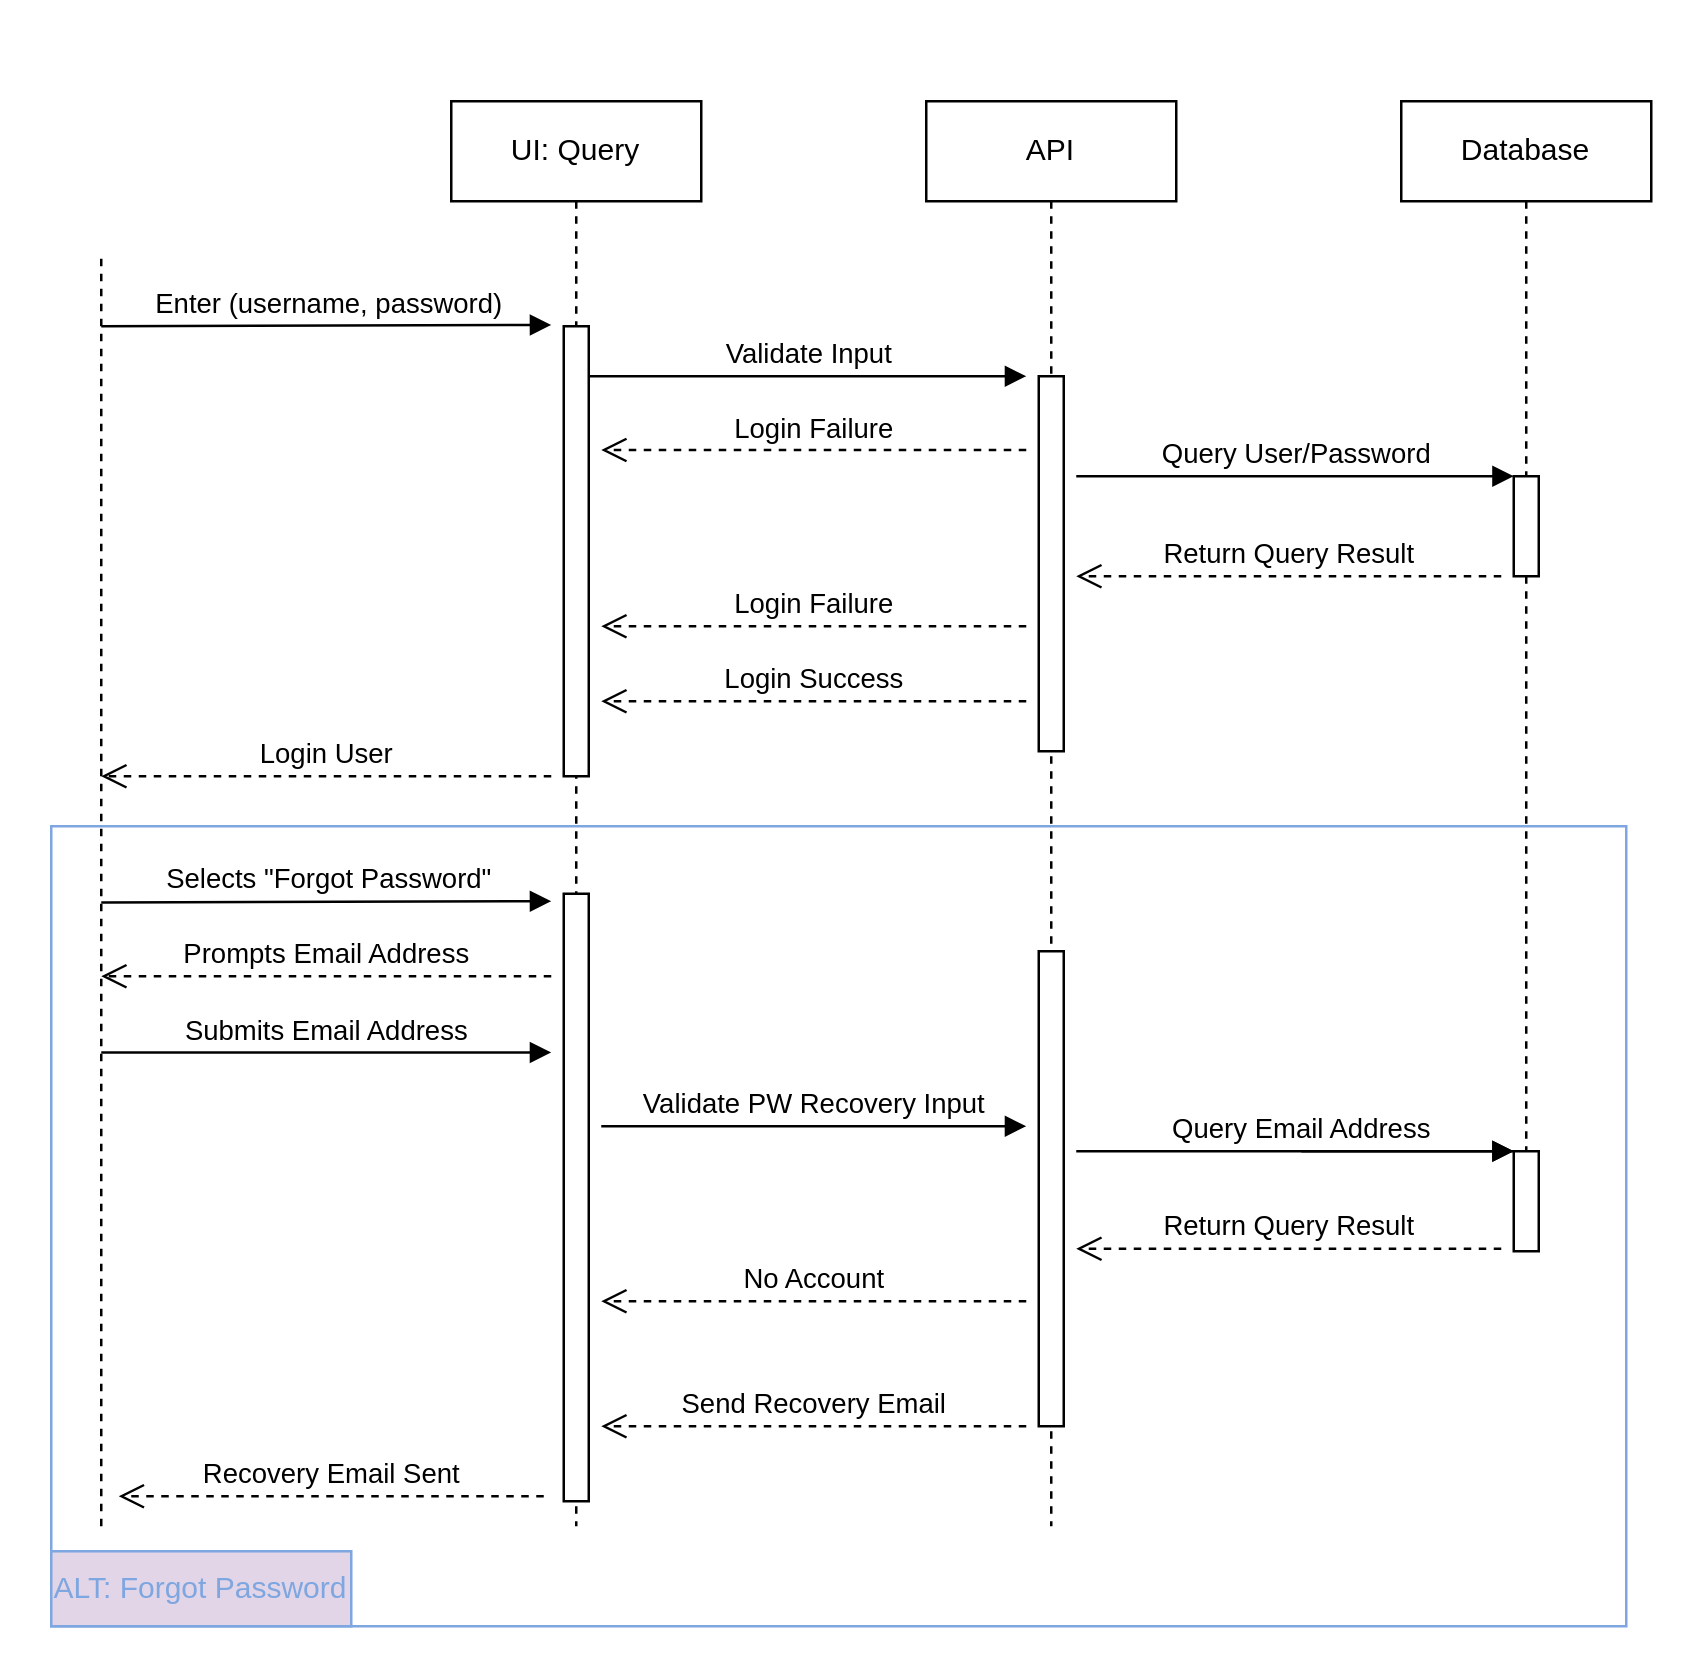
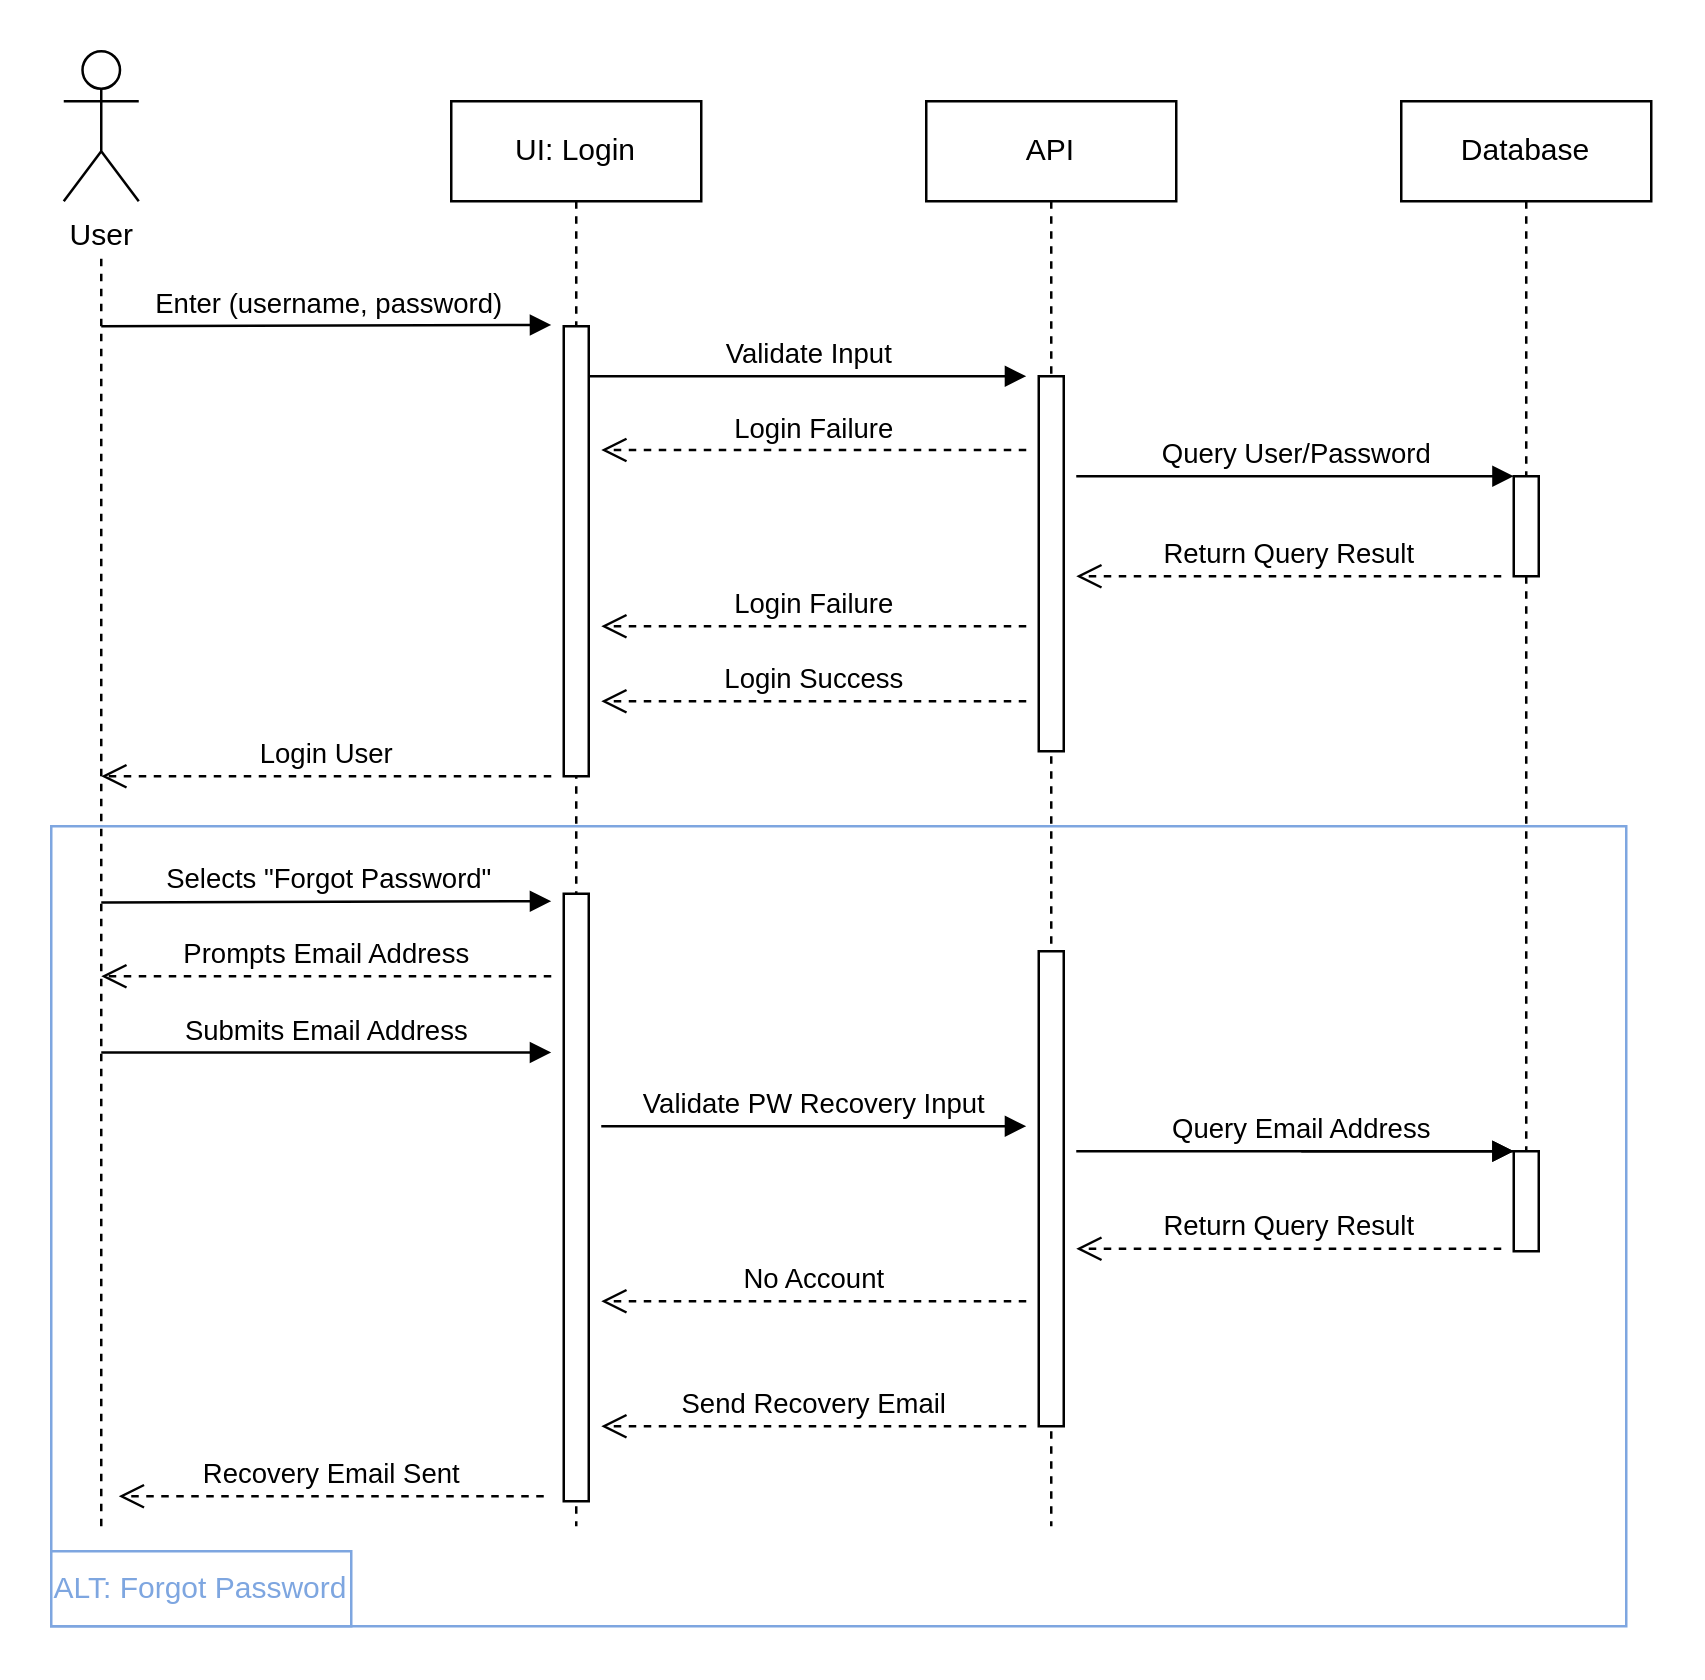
  <mxCell id="0" />
  <mxCell id="1" parent="0" />
  <mxCell id="2" value="" style="rounded=0;whiteSpace=wrap;html=1;strokeColor=#7EA6E0;" vertex="1" parent="1"><mxGeometry x="20" y="330" width="630" height="320" as="geometry" /></mxCell>
  <mxCell id="3" value="" style="endArrow=none;dashed=1;html=1;rounded=0;" parent="1" edge="1"><mxGeometry width="50" height="50" relative="1" as="geometry"><mxPoint x="40" y="610" as="sourcePoint" /><mxPoint x="40" y="100" as="targetPoint" /></mxGeometry></mxCell>
- <mxCell id="4" value="UI: Query" style="shape=umlLifeline;perimeter=lifelinePerimeter;whiteSpace=wrap;html=1;container=0;dropTarget=0;collapsible=0;recursiveResize=0;outlineConnect=0;portConstraint=eastwest;newEdgeStyle={&quot;edgeStyle&quot;:&quot;elbowEdgeStyle&quot;,&quot;elbow&quot;:&quot;vertical&quot;,&quot;curved&quot;:0,&quot;rounded&quot;:0};" parent="1" vertex="1"><mxGeometry x="180" y="40" width="100" height="570" as="geometry" /></mxCell>
+ <mxCell id="4" value="UI: Login" style="shape=umlLifeline;perimeter=lifelinePerimeter;whiteSpace=wrap;html=1;container=0;dropTarget=0;collapsible=0;recursiveResize=0;outlineConnect=0;portConstraint=eastwest;newEdgeStyle={&quot;edgeStyle&quot;:&quot;elbowEdgeStyle&quot;,&quot;elbow&quot;:&quot;vertical&quot;,&quot;curved&quot;:0,&quot;rounded&quot;:0};" parent="1" vertex="1"><mxGeometry x="180" y="40" width="100" height="570" as="geometry" /></mxCell>
  <mxCell id="5" value="" style="html=1;points=[];perimeter=orthogonalPerimeter;outlineConnect=0;targetShapes=umlLifeline;portConstraint=eastwest;newEdgeStyle={&quot;edgeStyle&quot;:&quot;elbowEdgeStyle&quot;,&quot;elbow&quot;:&quot;vertical&quot;,&quot;curved&quot;:0,&quot;rounded&quot;:0};" parent="4" vertex="1"><mxGeometry x="45" y="90" width="10" height="180" as="geometry" /></mxCell>
  <mxCell id="6" value="" style="html=1;points=[];perimeter=orthogonalPerimeter;outlineConnect=0;targetShapes=umlLifeline;portConstraint=eastwest;newEdgeStyle={&quot;edgeStyle&quot;:&quot;elbowEdgeStyle&quot;,&quot;elbow&quot;:&quot;vertical&quot;,&quot;curved&quot;:0,&quot;rounded&quot;:0};" vertex="1" parent="4"><mxGeometry x="45" y="317" width="10" height="243" as="geometry" /></mxCell>
  <mxCell id="7" value="API" style="shape=umlLifeline;perimeter=lifelinePerimeter;whiteSpace=wrap;html=1;container=0;dropTarget=0;collapsible=0;recursiveResize=0;outlineConnect=0;portConstraint=eastwest;newEdgeStyle={&quot;edgeStyle&quot;:&quot;elbowEdgeStyle&quot;,&quot;elbow&quot;:&quot;vertical&quot;,&quot;curved&quot;:0,&quot;rounded&quot;:0};" parent="1" vertex="1"><mxGeometry x="370" y="40" width="100" height="570" as="geometry" /></mxCell>
  <mxCell id="8" value="" style="html=1;points=[];perimeter=orthogonalPerimeter;outlineConnect=0;targetShapes=umlLifeline;portConstraint=eastwest;newEdgeStyle={&quot;edgeStyle&quot;:&quot;elbowEdgeStyle&quot;,&quot;elbow&quot;:&quot;vertical&quot;,&quot;curved&quot;:0,&quot;rounded&quot;:0};" parent="7" vertex="1"><mxGeometry x="45" y="110" width="10" height="150" as="geometry" /></mxCell>
  <mxCell id="9" value="" style="html=1;points=[];perimeter=orthogonalPerimeter;outlineConnect=0;targetShapes=umlLifeline;portConstraint=eastwest;newEdgeStyle={&quot;edgeStyle&quot;:&quot;elbowEdgeStyle&quot;,&quot;elbow&quot;:&quot;vertical&quot;,&quot;curved&quot;:0,&quot;rounded&quot;:0};" vertex="1" parent="7"><mxGeometry x="45" y="340" width="10" height="190" as="geometry" /></mxCell>
  <mxCell id="10" value="Validate Input" style="html=1;verticalAlign=bottom;endArrow=block;edgeStyle=elbowEdgeStyle;elbow=vertical;curved=0;rounded=0;" parent="1" edge="1"><mxGeometry relative="1" as="geometry"><mxPoint x="235" y="150" as="sourcePoint" /><Array as="points"><mxPoint x="325" y="150" /></Array><mxPoint x="410" y="150" as="targetPoint" /></mxGeometry></mxCell>
  <mxCell id="11" value="Login Failure" style="html=1;verticalAlign=bottom;endArrow=open;dashed=1;endSize=8;edgeStyle=elbowEdgeStyle;elbow=vertical;curved=0;rounded=0;" parent="1" edge="1"><mxGeometry relative="1" as="geometry"><mxPoint x="240" y="250" as="targetPoint" /><Array as="points"><mxPoint x="335" y="250" /></Array><mxPoint x="410" y="250" as="sourcePoint" /></mxGeometry></mxCell>
  <mxCell id="12" value="Database" style="shape=umlLifeline;perimeter=lifelinePerimeter;whiteSpace=wrap;html=1;container=0;dropTarget=0;collapsible=0;recursiveResize=0;outlineConnect=0;portConstraint=eastwest;newEdgeStyle={&quot;edgeStyle&quot;:&quot;elbowEdgeStyle&quot;,&quot;elbow&quot;:&quot;vertical&quot;,&quot;curved&quot;:0,&quot;rounded&quot;:0};" parent="1" vertex="1"><mxGeometry x="560" y="40" width="100" height="460" as="geometry" /></mxCell>
  <mxCell id="13" value="" style="html=1;points=[];perimeter=orthogonalPerimeter;outlineConnect=0;targetShapes=umlLifeline;portConstraint=eastwest;newEdgeStyle={&quot;edgeStyle&quot;:&quot;elbowEdgeStyle&quot;,&quot;elbow&quot;:&quot;vertical&quot;,&quot;curved&quot;:0,&quot;rounded&quot;:0};" parent="12" vertex="1"><mxGeometry x="45" y="150" width="10" height="40" as="geometry" /></mxCell>
  <mxCell id="14" value="" style="html=1;points=[];perimeter=orthogonalPerimeter;outlineConnect=0;targetShapes=umlLifeline;portConstraint=eastwest;newEdgeStyle={&quot;edgeStyle&quot;:&quot;elbowEdgeStyle&quot;,&quot;elbow&quot;:&quot;vertical&quot;,&quot;curved&quot;:0,&quot;rounded&quot;:0};" vertex="1" parent="12"><mxGeometry x="45" y="420" width="10" height="40" as="geometry" /></mxCell>
  <mxCell id="15" value="Query User/Password" style="html=1;verticalAlign=bottom;endArrow=block;edgeStyle=elbowEdgeStyle;elbow=vertical;curved=0;rounded=0;" parent="1" edge="1"><mxGeometry relative="1" as="geometry"><mxPoint x="430" y="190" as="sourcePoint" /><Array as="points"><mxPoint x="520" y="190" /></Array><mxPoint x="605" y="190" as="targetPoint" /></mxGeometry></mxCell>
  <mxCell id="16" value="Return Query Result" style="html=1;verticalAlign=bottom;endArrow=open;dashed=1;endSize=8;edgeStyle=elbowEdgeStyle;elbow=vertical;curved=0;rounded=0;" parent="1" edge="1"><mxGeometry relative="1" as="geometry"><mxPoint x="430" y="230" as="targetPoint" /><Array as="points"><mxPoint x="525" y="230" /></Array><mxPoint x="600" y="230" as="sourcePoint" /></mxGeometry></mxCell>
  <mxCell id="17" value="Login User" style="html=1;verticalAlign=bottom;endArrow=open;dashed=1;endSize=8;edgeStyle=elbowEdgeStyle;elbow=vertical;curved=0;rounded=0;" parent="1" edge="1"><mxGeometry relative="1" as="geometry"><mxPoint x="40" y="310" as="targetPoint" /><Array as="points"><mxPoint x="145" y="310" /></Array><mxPoint x="220" y="310" as="sourcePoint" /></mxGeometry></mxCell>
  <mxCell id="18" value="Login Success" style="html=1;verticalAlign=bottom;endArrow=open;dashed=1;endSize=8;edgeStyle=elbowEdgeStyle;elbow=vertical;curved=0;rounded=0;" parent="1" edge="1"><mxGeometry relative="1" as="geometry"><mxPoint x="240" y="280" as="targetPoint" /><Array as="points"><mxPoint x="335" y="280" /></Array><mxPoint x="410" y="280" as="sourcePoint" /></mxGeometry></mxCell>
+ <mxCell id="19" value="User" style="shape=umlActor;verticalLabelPosition=bottom;verticalAlign=top;html=1;" parent="1" vertex="1"><mxGeometry x="25" y="20" width="30" height="60" as="geometry" /></mxCell>
  <mxCell id="20" value="Enter (username, password)" style="html=1;verticalAlign=bottom;endArrow=block;edgeStyle=elbowEdgeStyle;elbow=vertical;curved=0;rounded=0;" parent="1" edge="1"><mxGeometry relative="1" as="geometry"><mxPoint x="40" y="130" as="sourcePoint" /><Array as="points"><mxPoint x="145" y="129.5" /></Array><mxPoint x="220" y="130" as="targetPoint" /></mxGeometry></mxCell>
  <mxCell id="21" value="Login Failure" style="html=1;verticalAlign=bottom;endArrow=open;dashed=1;endSize=8;edgeStyle=elbowEdgeStyle;elbow=vertical;curved=0;rounded=0;" parent="1" edge="1"><mxGeometry relative="1" as="geometry"><mxPoint x="240" y="179.5" as="targetPoint" /><Array as="points"><mxPoint x="335" y="179.5" /></Array><mxPoint x="410" y="179.5" as="sourcePoint" /></mxGeometry></mxCell>
  <mxCell id="22" value="Selects &quot;Forgot Password&quot;" style="html=1;verticalAlign=bottom;endArrow=block;edgeStyle=elbowEdgeStyle;elbow=vertical;curved=0;rounded=0;" edge="1" parent="1"><mxGeometry relative="1" as="geometry"><mxPoint x="40" y="360.5" as="sourcePoint" /><Array as="points"><mxPoint x="145" y="360" /></Array><mxPoint x="220" y="360.5" as="targetPoint" /></mxGeometry></mxCell>
  <mxCell id="23" value="Prompts Email Address" style="html=1;verticalAlign=bottom;endArrow=open;dashed=1;endSize=8;edgeStyle=elbowEdgeStyle;elbow=horizontal;curved=0;rounded=0;" edge="1" parent="1"><mxGeometry relative="1" as="geometry"><mxPoint x="40" y="390" as="targetPoint" /><Array as="points"><mxPoint x="145" y="390" /></Array><mxPoint x="220" y="390" as="sourcePoint" /></mxGeometry></mxCell>
  <mxCell id="24" value="Submits Email Address" style="html=1;verticalAlign=bottom;endArrow=block;edgeStyle=elbowEdgeStyle;elbow=horizontal;curved=0;rounded=0;" edge="1" parent="1"><mxGeometry relative="1" as="geometry"><mxPoint x="40" y="420.5" as="sourcePoint" /><Array as="points"><mxPoint x="145" y="420" /></Array><mxPoint x="220" y="420.5" as="targetPoint" /></mxGeometry></mxCell>
  <mxCell id="25" value="Validate PW Recovery Input" style="html=1;verticalAlign=bottom;endArrow=block;edgeStyle=elbowEdgeStyle;elbow=vertical;curved=0;rounded=0;" edge="1" parent="1"><mxGeometry relative="1" as="geometry"><mxPoint x="240" y="450" as="sourcePoint" /><Array as="points"><mxPoint x="335" y="450" /></Array><mxPoint x="410" y="450.5" as="targetPoint" /></mxGeometry></mxCell>
  <mxCell id="26" value="Query Email Address" style="html=1;verticalAlign=bottom;endArrow=block;edgeStyle=elbowEdgeStyle;elbow=vertical;curved=0;rounded=0;" edge="1" parent="1" source="14"><mxGeometry relative="1" as="geometry"><mxPoint x="430" y="460" as="sourcePoint" /><Array as="points"><mxPoint x="520" y="460" /></Array><mxPoint x="605" y="460" as="targetPoint" /></mxGeometry></mxCell>
  <mxCell id="27" value="" style="html=1;verticalAlign=bottom;endArrow=block;edgeStyle=elbowEdgeStyle;elbow=vertical;curved=0;rounded=0;" edge="1" parent="1" target="14"><mxGeometry relative="1" as="geometry"><mxPoint x="430" y="460" as="sourcePoint" /><Array as="points" /><mxPoint x="605" y="460" as="targetPoint" /></mxGeometry></mxCell>
  <mxCell id="28" value="Return Query Result" style="html=1;verticalAlign=bottom;endArrow=open;dashed=1;endSize=8;edgeStyle=elbowEdgeStyle;elbow=vertical;curved=0;rounded=0;" edge="1" parent="1"><mxGeometry relative="1" as="geometry"><mxPoint x="430" y="499" as="targetPoint" /><Array as="points"><mxPoint x="525" y="499" /></Array><mxPoint x="600" y="499" as="sourcePoint" /></mxGeometry></mxCell>
  <mxCell id="29" value="No Account" style="html=1;verticalAlign=bottom;endArrow=open;dashed=1;endSize=8;edgeStyle=elbowEdgeStyle;elbow=vertical;curved=0;rounded=0;" edge="1" parent="1"><mxGeometry relative="1" as="geometry"><mxPoint x="240" y="520" as="targetPoint" /><Array as="points"><mxPoint x="335" y="520" /></Array><mxPoint x="410" y="520" as="sourcePoint" /></mxGeometry></mxCell>
  <mxCell id="30" value="Send Recovery Email" style="html=1;verticalAlign=bottom;endArrow=open;dashed=1;endSize=8;edgeStyle=elbowEdgeStyle;elbow=vertical;curved=0;rounded=0;" edge="1" parent="1"><mxGeometry relative="1" as="geometry"><mxPoint x="240" y="570" as="targetPoint" /><Array as="points"><mxPoint x="335" y="570" /></Array><mxPoint x="410" y="570" as="sourcePoint" /></mxGeometry></mxCell>
  <mxCell id="31" value="Recovery Email Sent" style="html=1;verticalAlign=bottom;endArrow=open;dashed=1;endSize=8;edgeStyle=elbowEdgeStyle;elbow=vertical;curved=0;rounded=0;" edge="1" parent="1"><mxGeometry relative="1" as="geometry"><mxPoint x="47" y="598" as="targetPoint" /><Array as="points"><mxPoint x="142" y="598" /></Array><mxPoint x="217" y="598" as="sourcePoint" /></mxGeometry></mxCell>
- <mxCell id="32" value="ALT: Forgot Password" style="rounded=0;whiteSpace=wrap;html=1;strokeColor=#7EA6E0;fontColor=#7EA6E0;fillColor=#e1d5e7;" vertex="1" parent="1"><mxGeometry x="20" y="620" width="120" height="30" as="geometry" /></mxCell>
+ <mxCell id="32" value="ALT: Forgot Password" style="rounded=0;whiteSpace=wrap;html=1;strokeColor=#7EA6E0;fontColor=#7EA6E0;" vertex="1" parent="1"><mxGeometry x="20" y="620" width="120" height="30" as="geometry" /></mxCell>
